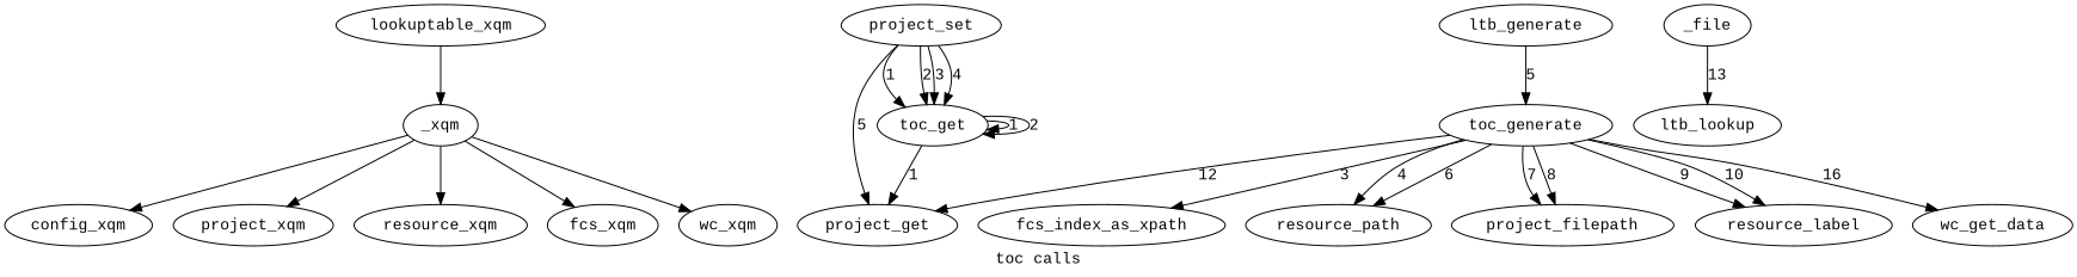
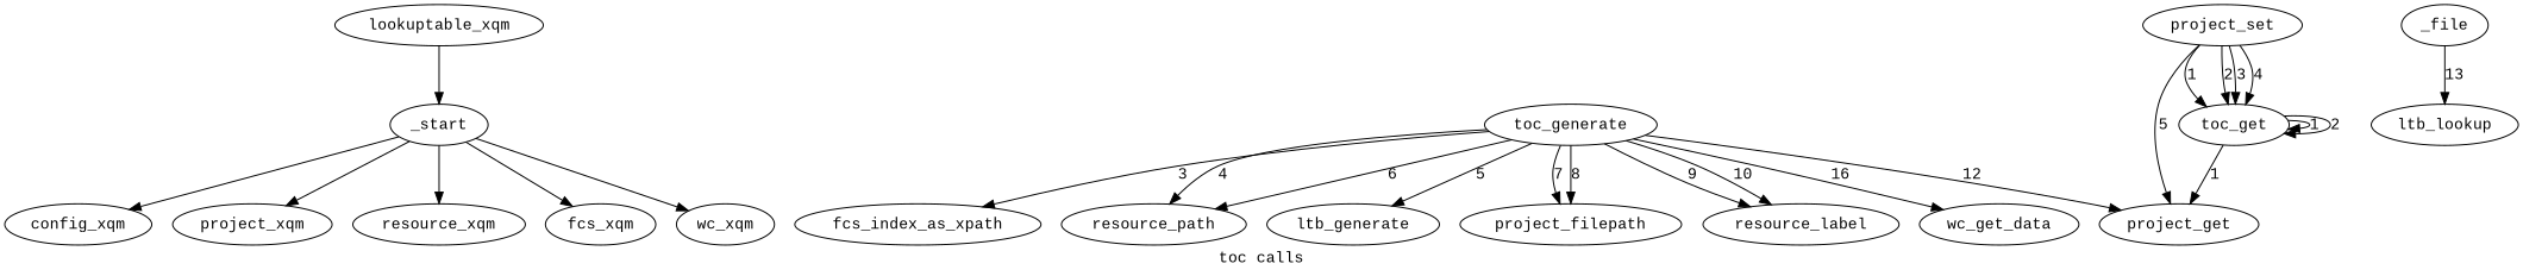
  digraph {
    fontname="Liberation Mono"
    label="toc calls"
    rankdir=TB
    node [fontname="Liberation Mono"]
    edge [fontname="Liberation Mono"]
-   _start [label=_xqm]
+   _start
    config_xqm
    project_xqm
    resource_xqm
    fcs_xqm
    wc_xqm
    lookuptable_xqm
    toc_generate
    fcs_index_as_xpath
    resource_path
    ltb_generate
    project_filepath
    resource_label
    wc_get_data
    project_get
    _file
    ltb_lookup
    n18 [label=project_set]
    toc_get
    _start -> config_xqm
    _start -> project_xqm
    _start -> resource_xqm
    _start -> fcs_xqm
    _start -> wc_xqm
    lookuptable_xqm -> _start
    toc_generate -> fcs_index_as_xpath [label=3]
    toc_generate -> resource_path [label=4]
    toc_generate -> resource_path [label=6]
-   ltb_generate -> toc_generate [label=5]
+   toc_generate -> ltb_generate [label=5]
    toc_generate -> project_filepath [label=7]
    toc_generate -> project_filepath [label=8]
    toc_generate -> resource_label [label=9]
    toc_generate -> resource_label [label=10]
    toc_generate -> wc_get_data [label=16]
    toc_generate -> project_get [label=12]
    _file -> ltb_lookup [label=13]
    n18 -> project_get [label=5]
    n18 -> toc_get [label=1]
    n18 -> toc_get [label=2]
    n18 -> toc_get [label=3]
    n18 -> toc_get [label=4]
    toc_get -> project_get [label=1]
    toc_get -> toc_get [label=1]
    toc_get -> toc_get [label=2]
  }
